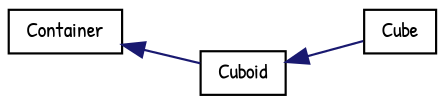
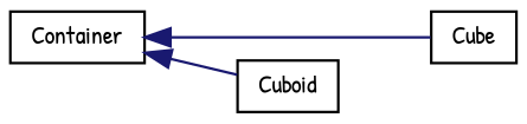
  digraph {
    fontname="Patrick Hand"
    rankdir=LR
    node [color=black fillcolor=white fontname="Patrick Hand" fontsize=10 shape=record style=filled]
    edge [color=midnightblue dir=back fontname="Patrick Hand" fontsize=10 labelfontname=Helvetica labelfontsize=10 style=solid]
    n1 [height=0.2 label=Container width=0.4]
    n2 [height=0.2 label=Cube width=0.4]
    n3 [height=0.2 label=Cuboid width=0.4]
-   n3 -> n2
+   n1 -> n2
    n1 -> n3
  }
